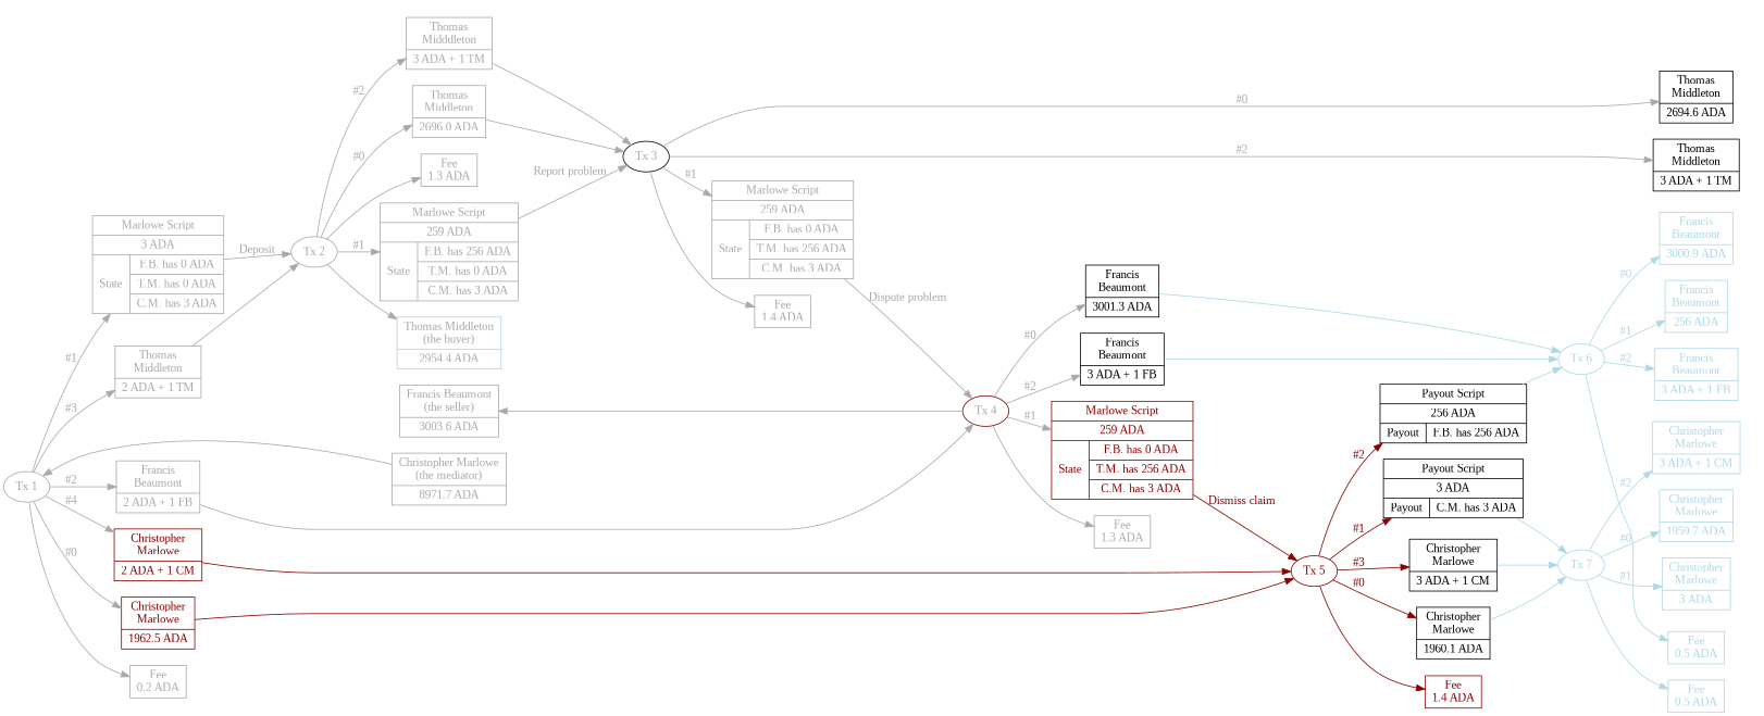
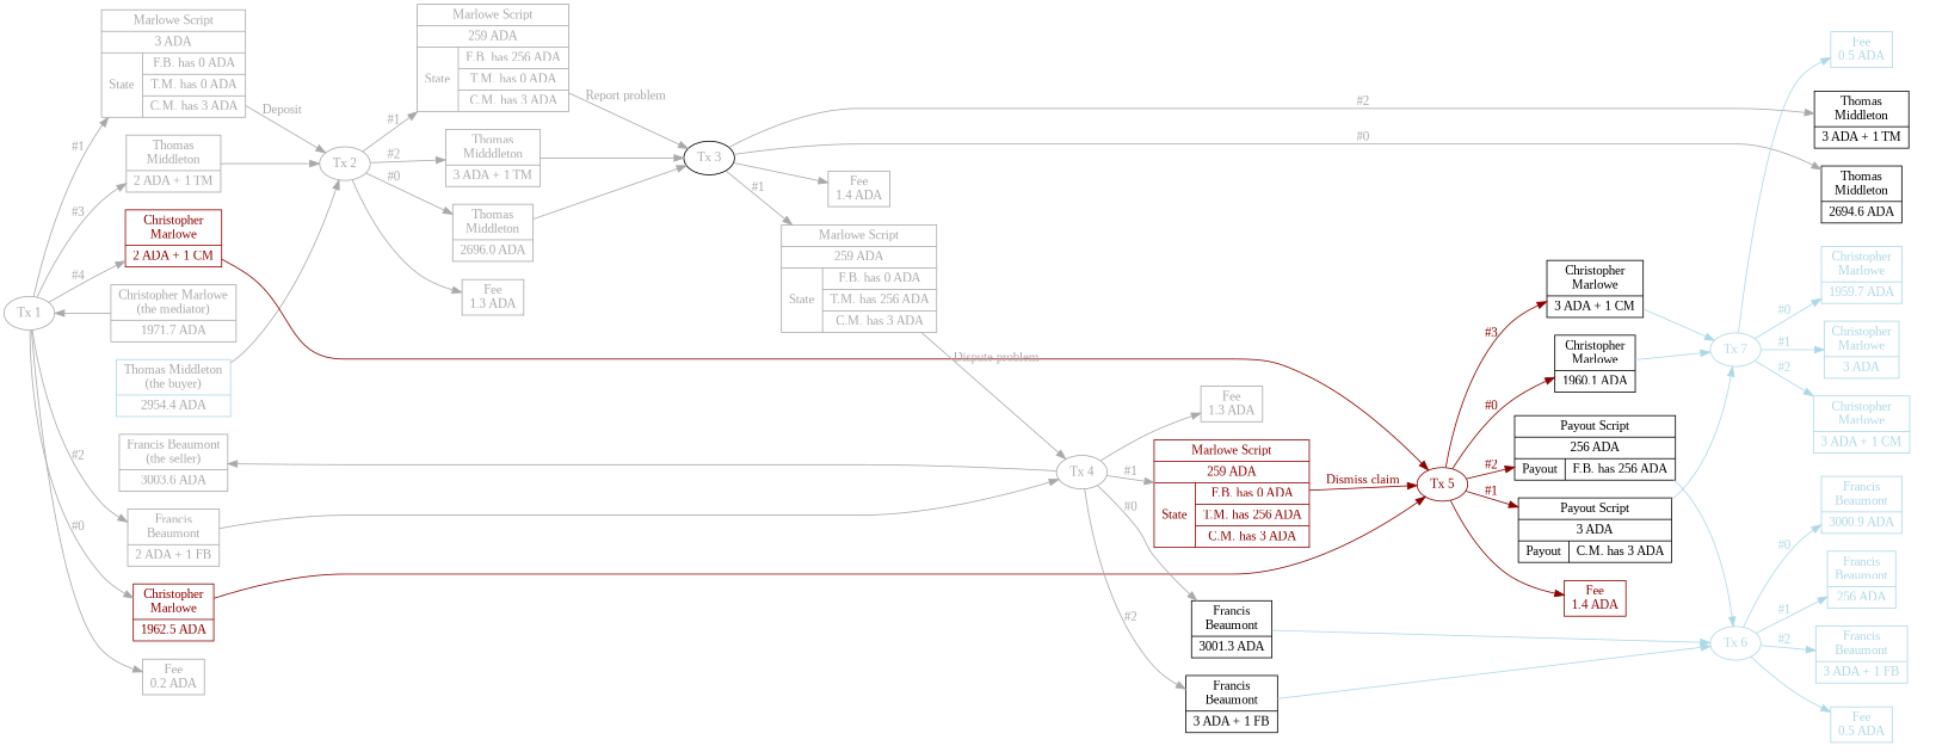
  digraph {
    fontname="Liberation Serif"
    rankdir=LR
    node [color=darkgray fontcolor=darkgray fontname="Liberation Serif" shape=record]
    edge [color=darkgray fontcolor=darkgray fontname="Liberation Serif"]
-   n1 [label="Christopher Marlowe\n(the mediator)|8971.7 ADA"]
+   n1 [label="Christopher Marlowe\n(the mediator)|1971.7 ADA"]
    n2 [label="Francis Beaumont\n(the seller)|3003.6 ADA"]
    n3 [color=lightblue label="Thomas Middleton\n(the buyer)|2954.4 ADA"]
    n4 [label="Thomas\nMiddleton|2696.0 ADA"]
    n5 [label="Thomas\nMidddleton|3 ADA + 1 TM"]
    n6 [color=black fontcolor=black label="Francis\nBeaumont|3001.3 ADA"]
    n7 [color=black fontcolor=black label="Francis\nBeaumont|3 ADA + 1 FB"]
    n8 [color=black fontcolor=black label="Christopher\nMarlowe|1960.1 ADA"]
    n9 [color=black fontcolor=black label="Christopher\nMarlowe|3 ADA + 1 CM"]
    n10 [color=black fontcolor=black label="Payout Script|3 ADA|{Payout|C.M. has 3 ADA}"]
    n11 [color=black fontcolor=black label="Payout Script|256 ADA|{Payout|F.B. has 256 ADA}"]
    n12 [color=black fontcolor=black label="Thomas\nMiddleton|2694.6 ADA"]
    n13 [color=black fontcolor=black label="Thomas\nMiddleton|3 ADA + 1 TM"]
    n14 [color=lightblue fontcolor=lightblue label="Francis\nBeaumont|3000.9 ADA"]
    n15 [color=lightblue fontcolor=lightblue label="Francis\nBeaumont|256 ADA"]
    n16 [color=lightblue fontcolor=lightblue label="Francis\nBeaumont|3 ADA + 1 FB"]
    n17 [color=lightblue fontcolor=lightblue label="Christopher\nMarlowe|1959.7 ADA"]
    n18 [color=lightblue fontcolor=lightblue label="Christopher\nMarlowe|3 ADA"]
    n19 [color=lightblue fontcolor=lightblue label="Christopher\nMarlowe|3 ADA + 1 CM"]
    n20 [label="Tx 1" shape=oval]
    n21 [label="Tx 2" shape=oval]
    n22 [color=black label="Tx 3" shape=oval]
    n23 [color=lightblue fontcolor=lightblue label="Tx 6" shape=oval]
    n24 [color=lightblue fontcolor=lightblue label="Tx 7" shape=oval]
    n25 [label="Marlowe Script|3 ADA|{State|{F.B. has 0 ADA|T.M. has 0 ADA|C.M. has 3 ADA}}"]
    n26 [color=darkred fontcolor=darkred label="Christopher\nMarlowe|1962.5 ADA"]
    n27 [color=darkred fontcolor=darkred label="Christopher\nMarlowe|2 ADA + 1 CM"]
    n28 [label="Francis\nBeaumont|2 ADA + 1 FB"]
    n29 [label="Thomas\nMiddleton|2 ADA + 1 TM"]
    n30 [label="Fee\n0.2 ADA"]
-   n31 [color=darkred label="Tx 4" shape=oval]
+   n31 [label="Tx 4" shape=oval]
    n32 [color=darkred fontcolor=darkred label="Marlowe Script|259 ADA|{State|{F.B. has 0 ADA|T.M. has 256 ADA|C.M. has 3 ADA}}"]
    n33 [label="Fee\n1.3 ADA"]
    n34 [label="Marlowe Script|259 ADA|{State|{F.B. has 256 ADA|T.M. has 0 ADA|C.M. has 3 ADA}}"]
    n35 [label="Fee\n1.3 ADA"]
    n36 [color=darkred fontcolor=darkred label="Tx 5" shape=oval]
    n37 [color=darkred fontcolor=darkred label="Fee\n1.4 ADA"]
    n38 [label="Marlowe Script|259 ADA|{State|{F.B. has 0 ADA|T.M. has 256 ADA|C.M. has 3 ADA}}"]
    n39 [label="Fee\n1.4 ADA"]
    n40 [color=lightblue fontcolor=lightblue label="Fee\n0.5 ADA"]
    n41 [color=lightblue fontcolor=lightblue label="Fee\n0.5 ADA"]
    subgraph cluster_1 {
      peripheries=0
      n1
      n2
      n3
    }
    subgraph cluster_2 {
      peripheries=0
      n4
      n5
    }
    subgraph cluster_3 {
      peripheries=0
      n6
      n7
    }
    subgraph cluster_4 {
      peripheries=0
      n8
      n9
    }
    subgraph cluster_5 {
      peripheries=0
      n10
      n11
    }
    subgraph cluster_6 {
      peripheries=0
      subgraph cluster_7 {
        peripheries=0
        n12
        n13
      }
      subgraph cluster_8 {
        peripheries=0
        n14
        n15
        n16
      }
      subgraph cluster_9 {
        peripheries=0
        n17
        n18
        n19
      }
    }
    n1 -> n20
-   n21 -> n3
+   n3 -> n21
    n4 -> n22
    n5 -> n22
    n6 -> n23 [color=lightblue fontcolor=lightblue]
    n7 -> n23 [color=lightblue fontcolor=lightblue]
    n8 -> n24 [color=lightblue fontcolor=lightblue]
    n9 -> n24 [color=lightblue fontcolor=lightblue]
    n10 -> n24 [color=lightblue fontcolor=lightblue]
    n11 -> n23 [color=lightblue fontcolor=lightblue]
    n20 -> n25 [label="#1"]
    n20 -> n26 [label="#0"]
    n20 -> n27 [label="#4"]
    n20 -> n28 [label="#2"]
    n20 -> n29 [label="#3"]
    n20 -> n30
    n21 -> n4 [label="#0"]
    n21 -> n5 [label="#2"]
    n21 -> n34 [label="#1"]
    n21 -> n35
    n22 -> n12 [label="#0"]
    n22 -> n13 [label="#2"]
    n22 -> n38 [label="#1"]
    n22 -> n39
    n23 -> n14 [color=lightblue fontcolor=lightblue label="#0"]
    n23 -> n15 [color=lightblue fontcolor=lightblue label="#1"]
    n23 -> n16 [color=lightblue fontcolor=lightblue label="#2"]
    n23 -> n40 [color=lightblue fontcolor=lightblue]
    n24 -> n17 [color=lightblue fontcolor=lightblue label="#0"]
    n24 -> n18 [color=lightblue fontcolor=lightblue label="#1"]
    n24 -> n19 [color=lightblue fontcolor=lightblue label="#2"]
    n24 -> n41 [color=lightblue fontcolor=lightblue]
    n25 -> n21 [label=Deposit]
    n26 -> n36 [color=darkred fontcolor=darkred]
    n27 -> n36 [color=darkred fontcolor=darkred]
    n28 -> n31
    n29 -> n21
    n31 -> n2
    n31 -> n6 [label="#0"]
    n31 -> n7 [label="#2"]
    n31 -> n32 [label="#1"]
    n31 -> n33
    n32 -> n36 [color=darkred fontcolor=darkred label="Dismiss claim"]
    n34 -> n22 [label="Report problem"]
    n36 -> n8 [color=darkred fontcolor=darkred label="#0"]
    n36 -> n9 [color=darkred fontcolor=darkred label="#3"]
    n36 -> n10 [color=darkred fontcolor=darkred label="#1"]
    n36 -> n11 [color=darkred fontcolor=darkred label="#2"]
    n36 -> n37 [color=darkred fontcolor=darkred]
    n38 -> n31 [label="Dispute problem"]
  }
